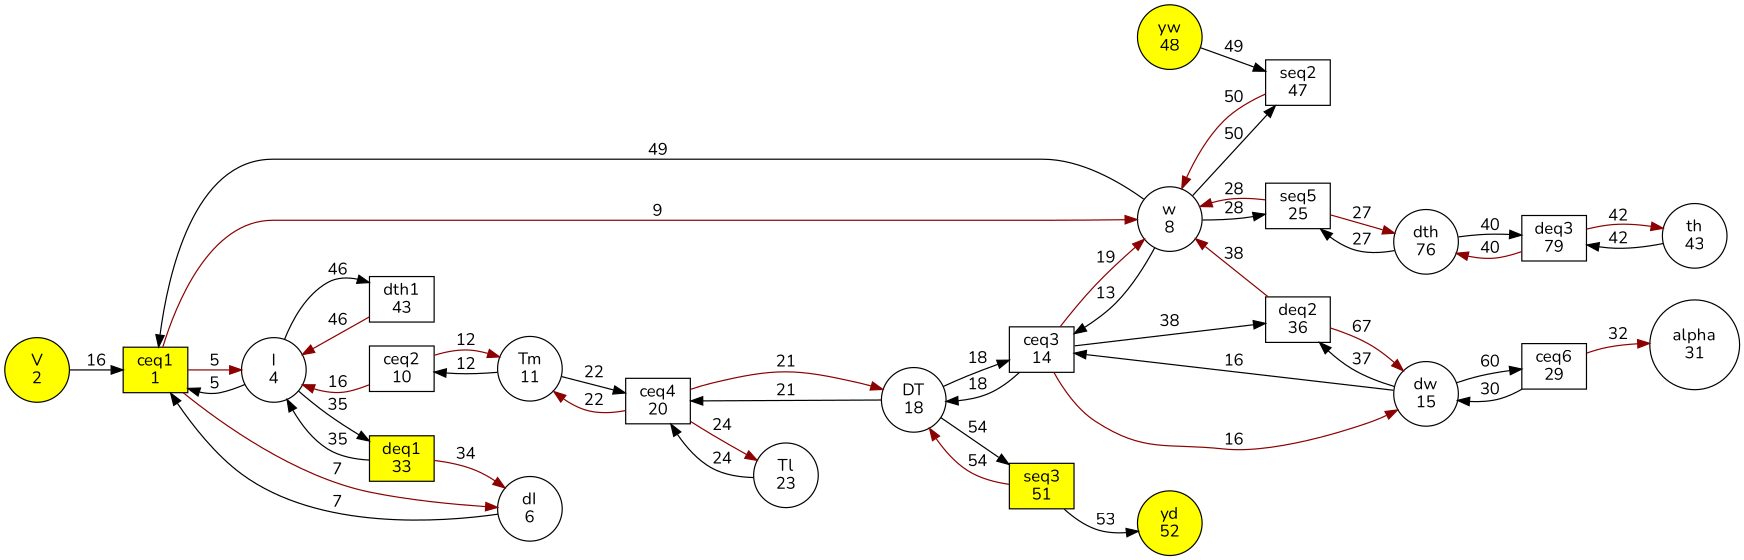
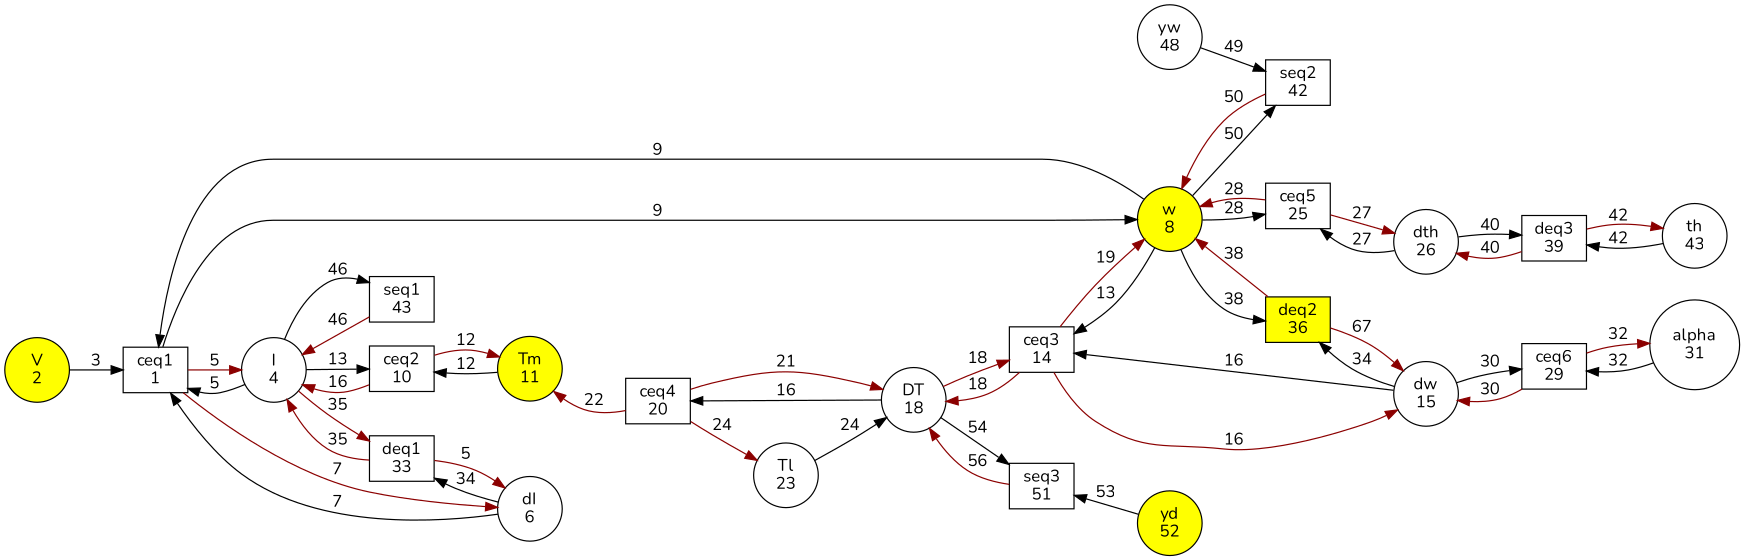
  digraph {
    fontname=Nunito
    rankdir=LR
    node [fillcolor=white fontname=Nunito shape=circle style=filled]
    edge [fontname=Nunito penwidth=1]
-   n1 [fillcolor=yellow label="ceq1\n1" shape=box]
+   n1 [label="ceq1\n1" shape=box]
    n2 [label="I\n4"]
    n3 [label="dI\n6"]
-   n4 [label="w\n8"]
+   n4 [fillcolor=yellow label="w\n8"]
    n5 [label="ceq2\n10" shape=box]
-   n6 [fillcolor=yellow label="deq1\n33" shape=box]
-   n7 [label="dth1\n43" shape=box]
+   n6 [label="deq1\n33" shape=box]
+   n7 [label="seq1\n43" shape=box]
    n8 [label="ceq3\n14" shape=box]
-   n9 [label="seq5\n25" shape=box]
-   n10 [label="deq2\n36" shape=box]
-   n11 [label="seq2\n47" shape=box]
-   n12 [label="Tm\n11"]
+   n9 [label="ceq5\n25" shape=box]
+   n10 [fillcolor=yellow label="deq2\n36" shape=box]
+   n11 [label="seq2\n42" shape=box]
+   n12 [fillcolor=yellow label="Tm\n11"]
    n13 [label="ceq4\n20" shape=box]
    n14 [label="dw\n15"]
    n15 [label="DT\n18"]
    n16 [label="ceq6\n29" shape=box]
-   n17 [fillcolor=yellow label="seq3\n51" shape=box]
+   n17 [label="seq3\n51" shape=box]
    n18 [label="Tl\n23"]
-   n19 [label="dth\n76"]
-   n20 [label="deq3\n79" shape=box]
+   n19 [label="dth\n26"]
+   n20 [label="deq3\n39" shape=box]
    n21 [label="alpha\n31"]
    n22 [label="th\n43"]
    n23 [fillcolor=yellow label="V\n2"]
-   n24 [fillcolor=yellow label="yw\n48"]
+   n24 [label="yw\n48"]
    n25 [fillcolor=yellow label="yd\n52"]
    n1 -> n2 [color=red4 label=5]
    n1 -> n3 [color=red4 label=7]
-   n1 -> n4 [color=red4 label=9]
+   n1 -> n4 [color=black label=9]
    n2 -> n1 [label=5]
-   n2 -> n6 [label=35]
+   n2 -> n5 [label=13]
+   n2 -> n6 [label=35 color=red4]
    n2 -> n7 [label=46]
    n3 -> n1 [label=7]
-   n4 -> n1 [label=49]
+   n3 -> n6 [label=34]
+   n4 -> n1 [label=9]
    n4 -> n8 [label=13]
    n4 -> n9 [label=28]
-   n8 -> n10 [label=38]
+   n4 -> n10 [label=38]
    n4 -> n11 [label=50]
    n5 -> n2 [color=red4 label=16]
    n5 -> n12 [color=red4 label=12]
-   n6 -> n2 [color=black label=35]
-   n6 -> n3 [color=red4 label=34]
+   n6 -> n2 [color=red4 label=35]
+   n6 -> n3 [color=red4 label=5]
    n7 -> n2 [color=red4 label=46]
    n8 -> n4 [color=red4 label=19]
    n8 -> n14 [color=red4 label=16]
-   n8 -> n15 [color=black label=18]
+   n8 -> n15 [color=red4 label=18]
    n9 -> n4 [color=red4 label=28]
    n9 -> n19 [color=red4 label=27]
    n10 -> n4 [color=red4 label=38]
    n10 -> n14 [color=red4 label=67]
    n11 -> n4 [color=red4 label=50]
    n12 -> n5 [label=12]
-   n12 -> n13 [label=22]
    n13 -> n12 [color=red4 label=22]
    n13 -> n15 [color=red4 label=21]
    n13 -> n18 [color=red4 label=24]
    n14 -> n8 [label=16]
-   n14 -> n10 [label=37]
-   n14 -> n16 [label=60]
-   n15 -> n8 [label=18]
-   n15 -> n13 [label=21]
+   n14 -> n10 [label=34]
+   n14 -> n16 [label=30]
+   n15 -> n8 [label=18 color=red4]
+   n15 -> n13 [label=16]
    n15 -> n17 [label=54]
-   n16 -> n14 [color=black label=30]
+   n16 -> n14 [color=red4 label=30]
    n16 -> n21 [color=red4 label=32]
-   n17 -> n15 [color=red4 label=54]
-   n18 -> n13 [label=24]
+   n17 -> n15 [color=red4 label=56]
+   n18 -> n15 [label=24]
    n19 -> n9 [label=27]
    n19 -> n20 [label=40]
    n20 -> n19 [color=red4 label=40]
    n20 -> n22 [color=red4 label=42]
+   n21 -> n16 [label=32]
    n22 -> n20 [label=42]
-   n23 -> n1 [label=16]
+   n23 -> n1 [label=3]
    n24 -> n11 [label=49]
-   n17 -> n25 [label=53]
+   n25 -> n17 [label=53]
  }
